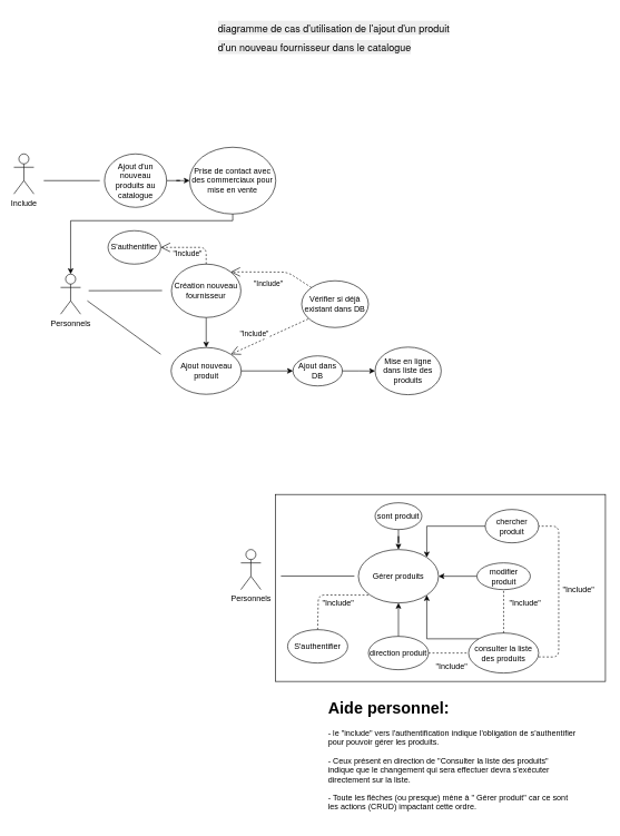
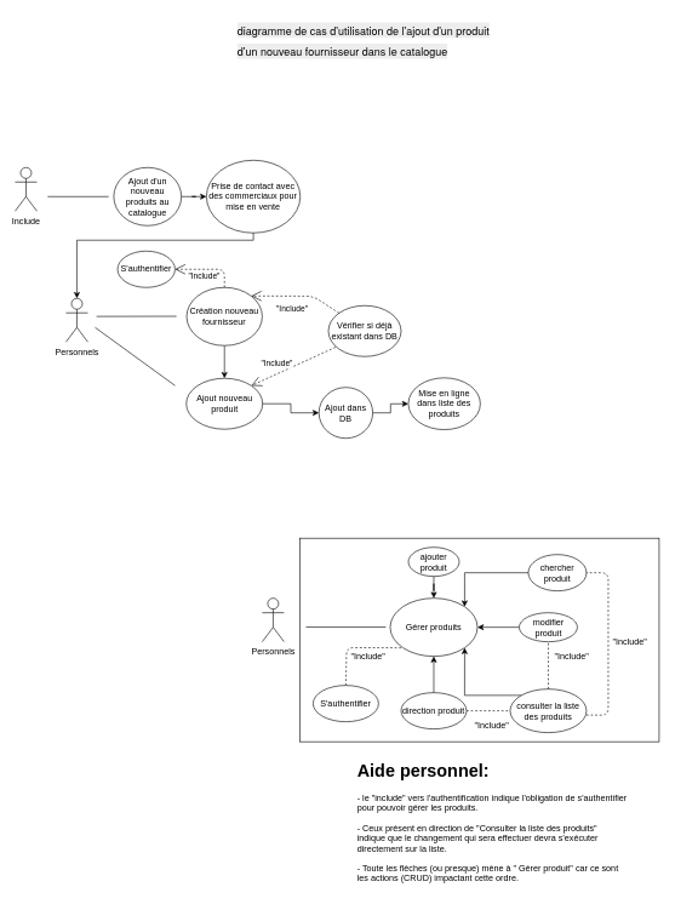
  <mxCell id="0" />
  <mxCell id="1" parent="0" />
  <mxCell id="2" value="Personnels" style="shape=umlActor;verticalLabelPosition=bottom;labelBackgroundColor=#ffffff;verticalAlign=top;html=1;outlineConnect=0;" parent="1" vertex="1"><mxGeometry x="360" y="822.5" width="30" height="60" as="geometry" /></mxCell>
  <mxCell id="3" value="Gérer produits" style="ellipse;whiteSpace=wrap;html=1;" vertex="1" parent="1"><mxGeometry x="536" y="822.5" width="120" height="80" as="geometry" /></mxCell>
  <mxCell id="4" style="edgeStyle=orthogonalEdgeStyle;rounded=0;orthogonalLoop=1;jettySize=auto;html=1;" edge="1" parent="1" source="5" target="3"><mxGeometry relative="1" as="geometry" /></mxCell>
- <mxCell id="5" value="sont produit" style="ellipse;whiteSpace=wrap;html=1;" vertex="1" parent="1"><mxGeometry x="561" y="752.5" width="70" height="40" as="geometry" /></mxCell>
+ <mxCell id="5" value="ajouter produit" style="ellipse;whiteSpace=wrap;html=1;" vertex="1" parent="1"><mxGeometry x="561" y="752.5" width="70" height="40" as="geometry" /></mxCell>
  <mxCell id="6" style="edgeStyle=orthogonalEdgeStyle;rounded=0;orthogonalLoop=1;jettySize=auto;html=1;exitX=0;exitY=0.5;exitDx=0;exitDy=0;entryX=1;entryY=0;entryDx=0;entryDy=0;" edge="1" parent="1" source="7" target="3"><mxGeometry relative="1" as="geometry" /></mxCell>
  <mxCell id="7" value="chercher produit" style="ellipse;whiteSpace=wrap;html=1;" vertex="1" parent="1"><mxGeometry x="726" y="762.5" width="80" height="50" as="geometry" /></mxCell>
  <mxCell id="8" style="edgeStyle=orthogonalEdgeStyle;rounded=0;orthogonalLoop=1;jettySize=auto;html=1;entryX=1;entryY=0.5;entryDx=0;entryDy=0;" edge="1" parent="1" source="9" target="3"><mxGeometry relative="1" as="geometry" /></mxCell>
  <mxCell id="9" value="modifier produit" style="ellipse;whiteSpace=wrap;html=1;" vertex="1" parent="1"><mxGeometry x="713.5" y="842.5" width="80" height="40" as="geometry" /></mxCell>
  <mxCell id="10" style="edgeStyle=orthogonalEdgeStyle;rounded=0;orthogonalLoop=1;jettySize=auto;html=1;exitX=0;exitY=0;exitDx=0;exitDy=0;entryX=1;entryY=1;entryDx=0;entryDy=0;" edge="1" parent="1" source="11" target="3"><mxGeometry relative="1" as="geometry" /></mxCell>
  <mxCell id="11" value="consulter la liste des produits" style="ellipse;whiteSpace=wrap;html=1;" vertex="1" parent="1"><mxGeometry x="701" y="947.5" width="105" height="60" as="geometry" /></mxCell>
  <mxCell id="12" style="edgeStyle=orthogonalEdgeStyle;rounded=0;orthogonalLoop=1;jettySize=auto;html=1;" edge="1" parent="1" source="13" target="3"><mxGeometry relative="1" as="geometry" /></mxCell>
  <mxCell id="13" value="direction produit" style="ellipse;whiteSpace=wrap;html=1;" vertex="1" parent="1"><mxGeometry x="551" y="952.5" width="90" height="50" as="geometry" /></mxCell>
  <mxCell id="14" value="" style="endArrow=none;dashed=1;html=1;entryX=1;entryY=0.5;entryDx=0;entryDy=0;exitX=1;exitY=0.596;exitDx=0;exitDy=0;exitPerimeter=0;" edge="1" parent="1" source="11" target="7"><mxGeometry width="50" height="50" relative="1" as="geometry"><mxPoint x="676" y="982.5" as="sourcePoint" /><mxPoint x="726" y="932.5" as="targetPoint" /><Array as="points"><mxPoint x="836" y="983.5" /><mxPoint x="836" y="787.5" /></Array></mxGeometry></mxCell>
  <mxCell id="15" value="&quot;Include&quot;" style="text;html=1;strokeColor=none;fillColor=none;align=center;verticalAlign=middle;whiteSpace=wrap;rounded=0;" vertex="1" parent="1"><mxGeometry x="846" y="872.5" width="40" height="20" as="geometry" /></mxCell>
  <mxCell id="16" value="" style="endArrow=none;dashed=1;html=1;entryX=0;entryY=1;entryDx=0;entryDy=0;exitX=0.5;exitY=0;exitDx=0;exitDy=0;" edge="1" parent="1" source="17" target="3"><mxGeometry width="50" height="50" relative="1" as="geometry"><mxPoint x="566" y="1092.5" as="sourcePoint" /><mxPoint x="616" y="1042.5" as="targetPoint" /><Array as="points"><mxPoint x="476" y="890.5" /></Array></mxGeometry></mxCell>
  <mxCell id="17" value="S'authentifier" style="ellipse;whiteSpace=wrap;html=1;" vertex="1" parent="1"><mxGeometry x="430" y="942.5" width="90" height="50" as="geometry" /></mxCell>
  <mxCell id="18" value="" style="endArrow=none;dashed=1;html=1;entryX=0.5;entryY=1;entryDx=0;entryDy=0;" edge="1" parent="1" source="11" target="9"><mxGeometry width="50" height="50" relative="1" as="geometry"><mxPoint x="676" y="982.5" as="sourcePoint" /><mxPoint x="726" y="932.5" as="targetPoint" /></mxGeometry></mxCell>
  <mxCell id="19" value="&quot;Include&quot;" style="text;html=1;strokeColor=none;fillColor=none;align=center;verticalAlign=middle;whiteSpace=wrap;rounded=0;" vertex="1" parent="1"><mxGeometry x="656" y="987.5" width="40" height="20" as="geometry" /></mxCell>
  <mxCell id="20" value="&quot;Include&quot;" style="text;html=1;strokeColor=none;fillColor=none;align=center;verticalAlign=middle;whiteSpace=wrap;rounded=0;" vertex="1" parent="1"><mxGeometry x="766" y="892.5" width="40" height="20" as="geometry" /></mxCell>
  <mxCell id="21" value="" style="endArrow=none;dashed=1;html=1;entryX=0;entryY=0.5;entryDx=0;entryDy=0;exitX=1;exitY=0.5;exitDx=0;exitDy=0;" edge="1" parent="1" source="13" target="11"><mxGeometry width="50" height="50" relative="1" as="geometry"><mxPoint x="771" y="982.5" as="sourcePoint" /><mxPoint x="771" y="932.5" as="targetPoint" /><Array as="points" /></mxGeometry></mxCell>
  <mxCell id="22" value="&quot;Include&quot;" style="text;html=1;strokeColor=none;fillColor=none;align=center;verticalAlign=middle;whiteSpace=wrap;rounded=0;" vertex="1" parent="1"><mxGeometry x="486" y="892.5" width="40" height="20" as="geometry" /></mxCell>
  <mxCell id="23" value="&lt;h1&gt;Aide personnel:&lt;/h1&gt;&lt;p&gt;- le &quot;include&quot; vers l'authentification indique l'obligation de s'authentifier pour pouvoir gérer les produits.&lt;/p&gt;&lt;p&gt;- Ceux présent en direction de &quot;Consulter la liste des produits&quot; indique que le changement qui sera effectuer devra s’exécuter directement sur la liste.&lt;/p&gt;&lt;p&gt;- Toute les flèches (ou presque) mène à &quot; Gérer produit&quot; car ce sont les actions (CRUD) impactant cette ordre.&lt;/p&gt;" style="text;html=1;strokeColor=none;fillColor=none;spacing=5;spacingTop=-20;whiteSpace=wrap;overflow=hidden;rounded=0;" vertex="1" parent="1"><mxGeometry x="486" y="1040" width="380" height="190" as="geometry" /></mxCell>
  <mxCell id="24" value="" style="endArrow=none;html=1;" edge="1" parent="1"><mxGeometry width="50" height="50" relative="1" as="geometry"><mxPoint x="420" y="862.3" as="sourcePoint" /><mxPoint x="530" y="862.3" as="targetPoint" /></mxGeometry></mxCell>
  <mxCell id="25" value="" style="rounded=0;whiteSpace=wrap;html=1;fillColor=none;" vertex="1" parent="1"><mxGeometry x="412" y="740" width="494" height="280" as="geometry" /></mxCell>
  <mxCell id="26" value="Personnels" style="shape=umlActor;verticalLabelPosition=bottom;labelBackgroundColor=#ffffff;verticalAlign=top;html=1;outlineConnect=0;" vertex="1" parent="1"><mxGeometry x="90" y="410" width="30" height="60" as="geometry" /></mxCell>
  <mxCell id="27" style="edgeStyle=orthogonalEdgeStyle;rounded=0;orthogonalLoop=1;jettySize=auto;html=1;entryX=0.5;entryY=0;entryDx=0;entryDy=0;" edge="1" parent="1" source="28" target="39"><mxGeometry relative="1" as="geometry" /></mxCell>
  <mxCell id="28" value="Création nouveau fournisseur" style="ellipse;whiteSpace=wrap;html=1;" vertex="1" parent="1"><mxGeometry x="256" y="395" width="104" height="80" as="geometry" /></mxCell>
  <mxCell id="29" value="S'authentifier" style="ellipse;whiteSpace=wrap;html=1;" vertex="1" parent="1"><mxGeometry x="161" y="345" width="79" height="50" as="geometry" /></mxCell>
  <mxCell id="30" value="" style="endArrow=none;html=1;" edge="1" parent="1"><mxGeometry width="50" height="50" relative="1" as="geometry"><mxPoint x="132" y="434.86" as="sourcePoint" /><mxPoint x="242" y="434.66" as="targetPoint" /></mxGeometry></mxCell>
  <mxCell id="31" value="&lt;h1&gt;&lt;span style=&quot;font-family: &amp;#34;whitney&amp;#34; , &amp;#34;helvetica neue&amp;#34; , &amp;#34;helvetica&amp;#34; , &amp;#34;arial&amp;#34; , sans-serif ; font-size: 15px ; font-weight: 400 ; background-color: rgba(4 , 4 , 5 , 0.07)&quot;&gt;diagramme de cas d'utilisation de l'ajout d'un produit d'un nouveau fournisseur dans le catalogue&lt;/span&gt;&lt;br&gt;&lt;/h1&gt;" style="text;html=1;strokeColor=none;fillColor=none;spacing=5;spacingTop=-20;whiteSpace=wrap;overflow=hidden;rounded=0;" vertex="1" parent="1"><mxGeometry x="321" y="20" width="370" height="70" as="geometry" /></mxCell>
  <mxCell id="32" value="" style="edgeStyle=orthogonalEdgeStyle;rounded=0;orthogonalLoop=1;jettySize=auto;html=1;" edge="1" parent="1" source="33" target="34"><mxGeometry relative="1" as="geometry" /></mxCell>
- <mxCell id="33" value="Ajout dans DB" style="ellipse;whiteSpace=wrap;html=1;fillColor=none;" vertex="1" parent="1"><mxGeometry x="438" y="532.5" width="74" height="45" as="geometry" /></mxCell>
+ <mxCell id="33" value="Ajout dans DB" style="ellipse;whiteSpace=wrap;html=1;fillColor=none;" vertex="1" parent="1"><mxGeometry x="438" y="532.5" width="74" height="70" as="geometry" /></mxCell>
  <mxCell id="34" value="Mise en ligne dans liste des produits" style="ellipse;whiteSpace=wrap;html=1;fillColor=none;" vertex="1" parent="1"><mxGeometry x="561" y="519.38" width="99" height="71.25" as="geometry" /></mxCell>
  <mxCell id="35" value="Vérifier si déjà existant dans DB" style="ellipse;whiteSpace=wrap;html=1;fillColor=none;" vertex="1" parent="1"><mxGeometry x="451" y="420" width="100" height="70" as="geometry" /></mxCell>
  <mxCell id="36" style="edgeStyle=orthogonalEdgeStyle;rounded=0;orthogonalLoop=1;jettySize=auto;html=1;entryX=0;entryY=0.5;entryDx=0;entryDy=0;" edge="1" parent="1" source="37" target="43"><mxGeometry relative="1" as="geometry" /></mxCell>
  <mxCell id="37" value="Ajout d'un nouveau produits au catalogue" style="ellipse;whiteSpace=wrap;html=1;fillColor=none;" vertex="1" parent="1"><mxGeometry x="155.75" y="230" width="93" height="80" as="geometry" /></mxCell>
  <mxCell id="38" style="edgeStyle=orthogonalEdgeStyle;rounded=0;orthogonalLoop=1;jettySize=auto;html=1;entryX=0;entryY=0.5;entryDx=0;entryDy=0;" edge="1" parent="1" source="39" target="33"><mxGeometry relative="1" as="geometry" /></mxCell>
  <mxCell id="39" value="Ajout nouveau produit" style="ellipse;whiteSpace=wrap;html=1;fillColor=none;" vertex="1" parent="1"><mxGeometry x="255.5" y="520" width="105" height="70" as="geometry" /></mxCell>
  <mxCell id="40" value="Include" style="shape=umlActor;verticalLabelPosition=bottom;labelBackgroundColor=#ffffff;verticalAlign=top;html=1;outlineConnect=0;" vertex="1" parent="1"><mxGeometry x="20" y="230" width="30" height="60" as="geometry" /></mxCell>
  <mxCell id="41" value="" style="endArrow=none;html=1;" edge="1" parent="1"><mxGeometry width="50" height="50" relative="1" as="geometry"><mxPoint x="148.75" as="sourcePoint" y="270" /><mxPoint x="64.75" as="targetPoint" y="270" /></mxGeometry></mxCell>
  <mxCell id="42" style="edgeStyle=orthogonalEdgeStyle;rounded=0;orthogonalLoop=1;jettySize=auto;html=1;" edge="1" parent="1" source="43" target="26"><mxGeometry relative="1" as="geometry"><Array as="points"><mxPoint x="348" y="330" /><mxPoint x="105" y="330" /></Array></mxGeometry></mxCell>
  <mxCell id="43" value="Prise de contact avec des commerciaux pour mise en vente" style="ellipse;whiteSpace=wrap;html=1;fillColor=none;" vertex="1" parent="1"><mxGeometry x="283.25" y="220" width="129" height="100" as="geometry" /></mxCell>
  <mxCell id="44" value="&quot;Include&quot;" style="endArrow=open;endSize=12;dashed=1;html=1;exitX=0.5;exitY=0;exitDx=0;exitDy=0;entryX=1;entryY=0.5;entryDx=0;entryDy=0;" edge="1" parent="1" source="28" target="29"><mxGeometry x="0.14" y="10" width="160" relative="1" as="geometry"><mxPoint x="257.5" y="500" as="sourcePoint" /><mxPoint x="240" y="385" as="targetPoint" /><Array as="points"><mxPoint x="308" y="370" /></Array><mxPoint as="offset" /></mxGeometry></mxCell>
  <mxCell id="45" value="" style="endArrow=none;html=1;" edge="1" parent="1"><mxGeometry width="50" height="50" relative="1" as="geometry"><mxPoint x="130" y="450" as="sourcePoint" /><mxPoint x="240" y="530" as="targetPoint" /></mxGeometry></mxCell>
  <mxCell id="46" value="&quot;Include&quot;" style="endArrow=open;endSize=12;dashed=1;html=1;exitX=0;exitY=0;exitDx=0;exitDy=0;entryX=1;entryY=0;entryDx=0;entryDy=0;" edge="1" parent="1" source="35" target="28"><mxGeometry x="0.127" y="17" width="160" relative="1" as="geometry"><mxPoint x="452.5" y="425" as="sourcePoint" /><mxPoint x="384.5" y="400" as="targetPoint" /><Array as="points"><mxPoint x="430" y="407" /></Array><mxPoint as="offset" /></mxGeometry></mxCell>
  <mxCell id="47" value="&quot;Include&quot;" style="endArrow=open;endSize=12;dashed=1;html=1;exitX=0.097;exitY=0.818;exitDx=0;exitDy=0;entryX=1;entryY=0;entryDx=0;entryDy=0;exitPerimeter=0;" edge="1" parent="1" source="35" target="39"><mxGeometry x="0.302" y="-13" width="160" relative="1" as="geometry"><mxPoint x="429" y="605" as="sourcePoint" /><mxPoint x="361" y="580" as="targetPoint" /><Array as="points" /><mxPoint as="offset" /></mxGeometry></mxCell>
